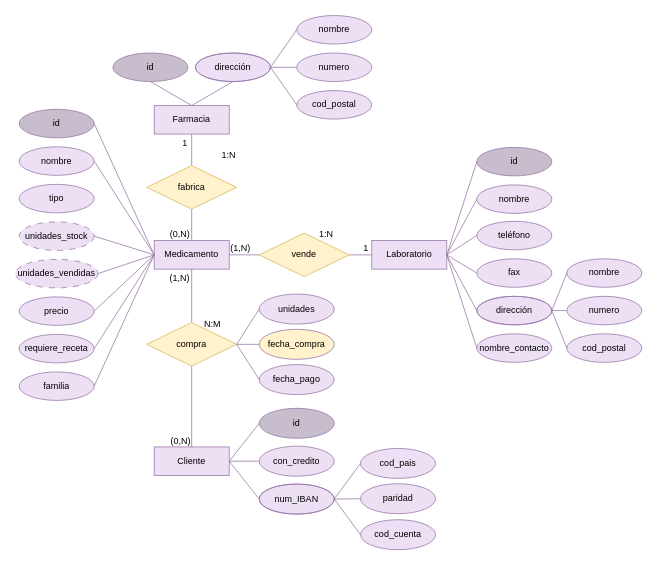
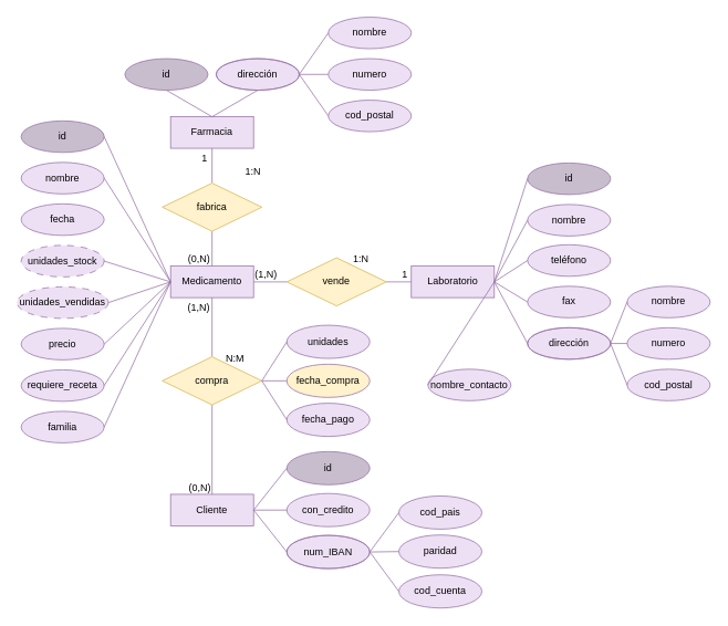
  <mxCell id="0" />
  <mxCell id="1" parent="0" />
  <mxCell id="2" value="Medicamento" style="whiteSpace=wrap;html=1;align=center;fillColor=#EDE0F4;strokeColor=#9673a6;" parent="1" vertex="1"><mxGeometry x="205" y="320" width="100" height="38" as="geometry" /></mxCell>
  <mxCell id="3" value="id" style="ellipse;whiteSpace=wrap;html=1;align=center;fillColor=#C8BDCD;strokeColor=#9673a6;" parent="1" vertex="1"><mxGeometry x="25" y="145" width="100" height="38" as="geometry" /></mxCell>
  <mxCell id="4" value="nombre" style="ellipse;whiteSpace=wrap;html=1;align=center;fillColor=#EDE0F4;strokeColor=#9673a6;" parent="1" vertex="1"><mxGeometry x="25" y="195" width="100" height="38" as="geometry" /></mxCell>
  <mxCell id="5" value="familia" style="ellipse;whiteSpace=wrap;html=1;align=center;fillColor=#EDE0F4;strokeColor=#9673a6;" parent="1" vertex="1"><mxGeometry x="25" y="495" width="100" height="38" as="geometry" /></mxCell>
  <mxCell id="6" value="requiere_receta" style="ellipse;whiteSpace=wrap;html=1;align=center;fillColor=#EDE0F4;strokeColor=#9673a6;" parent="1" vertex="1"><mxGeometry x="25" y="445" width="100" height="38" as="geometry" /></mxCell>
  <mxCell id="7" value="precio" style="ellipse;whiteSpace=wrap;html=1;align=center;fillColor=#EDE0F4;strokeColor=#9673a6;" parent="1" vertex="1"><mxGeometry x="25" y="395" width="100" height="38" as="geometry" /></mxCell>
  <mxCell id="8" value="unidades_vendidas" style="ellipse;whiteSpace=wrap;html=1;align=center;fillColor=#EDE0F4;strokeColor=#9673a6;dashed=1;dashPattern=8 8;" parent="1" vertex="1"><mxGeometry x="20" y="345" width="110" height="38" as="geometry" /></mxCell>
  <mxCell id="9" value="unidades_stock" style="ellipse;whiteSpace=wrap;html=1;align=center;dashed=1;dashPattern=8 8;fillColor=#EDE0F4;strokeColor=#9673a6;" parent="1" vertex="1"><mxGeometry x="25" y="295" width="100" height="38" as="geometry" /></mxCell>
- <mxCell id="10" value="tipo" style="ellipse;whiteSpace=wrap;html=1;align=center;fillColor=#EDE0F4;strokeColor=#9673a6;" parent="1" vertex="1"><mxGeometry x="25" y="245" width="100" height="38" as="geometry" /></mxCell>
+ <mxCell id="10" value="fecha" style="ellipse;whiteSpace=wrap;html=1;align=center;fillColor=#EDE0F4;strokeColor=#9673a6;" parent="1" vertex="1"><mxGeometry x="25" y="245" width="100" height="38" as="geometry" /></mxCell>
  <mxCell id="11" value="" style="endArrow=none;html=1;rounded=0;entryX=0;entryY=0.5;entryDx=0;entryDy=0;exitX=1;exitY=0.5;exitDx=0;exitDy=0;labelBorderColor=none;strokeColor=#9673A6;" parent="1" source="3" target="2" edge="1"><mxGeometry relative="1" as="geometry"><mxPoint x="155" y="180" as="sourcePoint" /><mxPoint x="315" y="180" as="targetPoint" /></mxGeometry></mxCell>
  <mxCell id="12" value="" style="endArrow=none;html=1;rounded=0;entryX=0;entryY=0.5;entryDx=0;entryDy=0;exitX=1;exitY=0.5;exitDx=0;exitDy=0;labelBorderColor=none;strokeColor=#9673A6;" parent="1" source="4" target="2" edge="1"><mxGeometry relative="1" as="geometry"><mxPoint x="145" y="210" as="sourcePoint" /><mxPoint x="195" y="370" as="targetPoint" /></mxGeometry></mxCell>
  <mxCell id="13" value="" style="endArrow=none;html=1;rounded=0;entryX=1;entryY=0.5;entryDx=0;entryDy=0;exitX=0;exitY=0.5;exitDx=0;exitDy=0;labelBorderColor=none;strokeColor=#9673A6;" parent="1" source="2" target="9" edge="1"><mxGeometry relative="1" as="geometry"><mxPoint x="185" y="470" as="sourcePoint" /><mxPoint x="265" y="620" as="targetPoint" /></mxGeometry></mxCell>
  <mxCell id="14" value="" style="endArrow=none;html=1;rounded=0;entryX=1;entryY=0.5;entryDx=0;entryDy=0;exitX=0;exitY=0.5;exitDx=0;exitDy=0;labelBorderColor=none;strokeColor=#9673A6;" parent="1" source="2" target="8" edge="1"><mxGeometry relative="1" as="geometry"><mxPoint x="185" y="480" as="sourcePoint" /><mxPoint x="265" y="630" as="targetPoint" /></mxGeometry></mxCell>
  <mxCell id="15" value="" style="endArrow=none;html=1;rounded=0;entryX=1;entryY=0.5;entryDx=0;entryDy=0;exitX=0;exitY=0.5;exitDx=0;exitDy=0;labelBorderColor=none;strokeColor=#9673A6;" parent="1" source="2" target="7" edge="1"><mxGeometry relative="1" as="geometry"><mxPoint x="185" y="490" as="sourcePoint" /><mxPoint x="265" y="640" as="targetPoint" /></mxGeometry></mxCell>
  <mxCell id="16" value="" style="endArrow=none;html=1;rounded=0;entryX=1;entryY=0.5;entryDx=0;entryDy=0;exitX=0;exitY=0.5;exitDx=0;exitDy=0;labelBorderColor=none;strokeColor=#9673A6;" parent="1" source="2" target="6" edge="1"><mxGeometry relative="1" as="geometry"><mxPoint x="185" y="500" as="sourcePoint" /><mxPoint x="265" y="650" as="targetPoint" /></mxGeometry></mxCell>
  <mxCell id="17" value="" style="endArrow=none;html=1;rounded=0;entryX=1;entryY=0.5;entryDx=0;entryDy=0;exitX=0;exitY=0.5;exitDx=0;exitDy=0;labelBorderColor=none;strokeColor=#9673A6;" parent="1" source="2" target="5" edge="1"><mxGeometry relative="1" as="geometry"><mxPoint x="185" y="510" as="sourcePoint" /><mxPoint x="265" y="660" as="targetPoint" /></mxGeometry></mxCell>
  <mxCell id="18" value="Laboratorio" style="whiteSpace=wrap;html=1;align=center;fillColor=#EDE0F4;strokeColor=#9673a6;" parent="1" vertex="1"><mxGeometry x="495" y="320" width="100" height="38" as="geometry" /></mxCell>
  <mxCell id="19" value="" style="endArrow=none;html=1;rounded=0;exitX=1;exitY=0.5;exitDx=0;exitDy=0;entryX=0;entryY=0.5;entryDx=0;entryDy=0;labelBorderColor=none;strokeColor=#9673A6;" parent="1" source="23" target="18" edge="1"><mxGeometry relative="1" as="geometry"><mxPoint x="335" y="380" as="sourcePoint" /><mxPoint x="495" y="380" as="targetPoint" /></mxGeometry></mxCell>
  <mxCell id="20" value="1" style="resizable=0;html=1;whiteSpace=wrap;align=right;verticalAlign=bottom;" parent="19" connectable="0" vertex="1"><mxGeometry x="1" relative="1" as="geometry"><mxPoint x="-3" as="offset" /></mxGeometry></mxCell>
  <mxCell id="21" value="" style="endArrow=none;html=1;rounded=0;exitX=1;exitY=0.5;exitDx=0;exitDy=0;entryX=0;entryY=0.5;entryDx=0;entryDy=0;labelBorderColor=none;strokeColor=#9673A6;" parent="1" source="2" target="23" edge="1"><mxGeometry relative="1" as="geometry"><mxPoint x="305" y="340" as="sourcePoint" /><mxPoint x="495" y="340" as="targetPoint" /></mxGeometry></mxCell>
  <mxCell id="22" value="(1,N)" style="resizable=0;html=1;whiteSpace=wrap;align=left;verticalAlign=bottom;" parent="21" connectable="0" vertex="1"><mxGeometry x="-1" relative="1" as="geometry" /></mxCell>
  <mxCell id="23" value="vende" style="shape=rhombus;perimeter=rhombusPerimeter;whiteSpace=wrap;html=1;align=center;fillColor=#fff2cc;strokeColor=#d6b656;" parent="1" vertex="1"><mxGeometry x="345" y="310" width="120" height="58" as="geometry" /></mxCell>
  <mxCell id="24" value="Farmacia" style="whiteSpace=wrap;html=1;align=center;fillColor=#EDE0F4;strokeColor=#9673a6;" parent="1" vertex="1"><mxGeometry x="205" y="140" width="100" height="38" as="geometry" /></mxCell>
  <mxCell id="25" value="" style="endArrow=none;html=1;rounded=0;exitX=0.5;exitY=1;exitDx=0;exitDy=0;entryX=0.5;entryY=0;entryDx=0;entryDy=0;labelBorderColor=none;strokeColor=#9673A6;" parent="1" source="29" target="2" edge="1"><mxGeometry relative="1" as="geometry"><mxPoint x="235" y="330" as="sourcePoint" /><mxPoint x="395" y="330" as="targetPoint" /></mxGeometry></mxCell>
  <mxCell id="26" value="(0,N)" style="resizable=0;html=1;whiteSpace=wrap;align=right;verticalAlign=bottom;" parent="25" connectable="0" vertex="1"><mxGeometry x="1" relative="1" as="geometry"><mxPoint x="-1" as="offset" /></mxGeometry></mxCell>
  <mxCell id="27" value="" style="endArrow=none;html=1;rounded=0;exitX=0.5;exitY=1;exitDx=0;exitDy=0;entryX=0.5;entryY=0;entryDx=0;entryDy=0;labelBorderColor=none;strokeColor=#9673A6;" parent="1" source="24" target="29" edge="1"><mxGeometry relative="1" as="geometry"><mxPoint x="255" y="140" as="sourcePoint" /><mxPoint x="255" y="320" as="targetPoint" /></mxGeometry></mxCell>
  <mxCell id="28" value="1" style="resizable=0;html=1;whiteSpace=wrap;align=left;verticalAlign=bottom;" parent="27" connectable="0" vertex="1"><mxGeometry x="-1" relative="1" as="geometry"><mxPoint x="-14" y="20" as="offset" /></mxGeometry></mxCell>
  <mxCell id="29" value="fabrica" style="shape=rhombus;perimeter=rhombusPerimeter;whiteSpace=wrap;html=1;align=center;fillColor=#fff2cc;strokeColor=#d6b656;" parent="1" vertex="1"><mxGeometry x="195" y="220" width="120" height="58" as="geometry" /></mxCell>
  <mxCell id="30" value="id" style="ellipse;whiteSpace=wrap;html=1;align=center;fillColor=#C8BDCD;strokeColor=#9673a6;" parent="1" vertex="1"><mxGeometry x="150" y="70" width="100" height="38" as="geometry" /></mxCell>
  <mxCell id="31" value="" style="endArrow=none;html=1;rounded=0;exitX=0.5;exitY=1;exitDx=0;exitDy=0;entryX=0.5;entryY=0;entryDx=0;entryDy=0;labelBorderColor=none;strokeColor=#9673A6;" parent="1" source="30" target="24" edge="1"><mxGeometry relative="1" as="geometry"><mxPoint x="145" y="210" as="sourcePoint" /><mxPoint x="245" y="120" as="targetPoint" /></mxGeometry></mxCell>
  <mxCell id="32" value="dirección" style="ellipse;shape=doubleEllipse;margin=0;whiteSpace=wrap;html=1;align=center;fillColor=#EDE0F4;strokeColor=#9673a6;" parent="1" vertex="1"><mxGeometry x="260" y="70" width="100" height="38" as="geometry" /></mxCell>
  <mxCell id="33" value="nombre" style="ellipse;whiteSpace=wrap;html=1;align=center;fillColor=#EDE0F4;strokeColor=#9673a6;" parent="1" vertex="1"><mxGeometry x="395" y="20" width="100" height="38" as="geometry" /></mxCell>
  <mxCell id="34" value="numero" style="ellipse;whiteSpace=wrap;html=1;align=center;fillColor=#EDE0F4;strokeColor=#9673a6;" parent="1" vertex="1"><mxGeometry x="395" y="70" width="100" height="38" as="geometry" /></mxCell>
  <mxCell id="35" value="cod_postal" style="ellipse;whiteSpace=wrap;html=1;align=center;fillColor=#EDE0F4;strokeColor=#9673a6;" parent="1" vertex="1"><mxGeometry x="395" y="120" width="100" height="38" as="geometry" /></mxCell>
  <mxCell id="36" value="" style="endArrow=none;html=1;rounded=0;entryX=1;entryY=0.5;entryDx=0;entryDy=0;exitX=0;exitY=0.5;exitDx=0;exitDy=0;labelBorderColor=none;strokeColor=#9673A6;" parent="1" source="33" target="32" edge="1"><mxGeometry relative="1" as="geometry"><mxPoint x="395" y="105" as="sourcePoint" /><mxPoint x="335" y="235" as="targetPoint" /></mxGeometry></mxCell>
  <mxCell id="37" value="" style="endArrow=none;html=1;rounded=0;entryX=1;entryY=0.5;entryDx=0;entryDy=0;exitX=0;exitY=0.5;exitDx=0;exitDy=0;labelBorderColor=none;strokeColor=#9673A6;" parent="1" source="34" target="32" edge="1"><mxGeometry relative="1" as="geometry"><mxPoint x="465" y="90" as="sourcePoint" /><mxPoint x="405" y="220" as="targetPoint" /></mxGeometry></mxCell>
  <mxCell id="38" value="" style="endArrow=none;html=1;rounded=0;entryX=1;entryY=0.5;entryDx=0;entryDy=0;exitX=0;exitY=0.5;exitDx=0;exitDy=0;labelBorderColor=none;strokeColor=#9673A6;" parent="1" source="35" target="32" edge="1"><mxGeometry relative="1" as="geometry"><mxPoint x="475" y="90" as="sourcePoint" /><mxPoint x="415" y="220" as="targetPoint" /></mxGeometry></mxCell>
  <mxCell id="39" value="" style="endArrow=none;html=1;rounded=0;entryX=0.5;entryY=1;entryDx=0;entryDy=0;exitX=0.5;exitY=0;exitDx=0;exitDy=0;labelBorderColor=none;strokeColor=#9673A6;" parent="1" source="24" target="32" edge="1"><mxGeometry relative="1" as="geometry"><mxPoint x="365" y="240" as="sourcePoint" /><mxPoint x="335" y="160" as="targetPoint" /></mxGeometry></mxCell>
  <mxCell id="40" value="Cliente" style="whiteSpace=wrap;html=1;align=center;fillColor=#EDE0F4;strokeColor=#9673a6;" parent="1" vertex="1"><mxGeometry x="205" y="595" width="100" height="38" as="geometry" /></mxCell>
  <mxCell id="41" value="" style="endArrow=none;html=1;rounded=0;exitX=0.5;exitY=1;exitDx=0;exitDy=0;entryX=0.5;entryY=0;entryDx=0;entryDy=0;labelBorderColor=none;strokeColor=#9673A6;" parent="1" source="45" target="40" edge="1"><mxGeometry relative="1" as="geometry"><mxPoint x="265" y="412" as="sourcePoint" /><mxPoint x="425" y="412" as="targetPoint" /></mxGeometry></mxCell>
  <mxCell id="42" value="(0,N)" style="resizable=0;html=1;whiteSpace=wrap;align=right;verticalAlign=bottom;" parent="41" connectable="0" vertex="1"><mxGeometry x="1" relative="1" as="geometry" /></mxCell>
  <mxCell id="43" value="" style="endArrow=none;html=1;rounded=0;exitX=0.5;exitY=1;exitDx=0;exitDy=0;entryX=0.5;entryY=0;entryDx=0;entryDy=0;labelBorderColor=none;strokeColor=#9673A6;" parent="1" source="2" target="45" edge="1"><mxGeometry relative="1" as="geometry"><mxPoint x="255" y="375" as="sourcePoint" /><mxPoint x="255" y="557" as="targetPoint" /></mxGeometry></mxCell>
  <mxCell id="44" value="(1,N)" style="resizable=0;html=1;whiteSpace=wrap;align=left;verticalAlign=bottom;" parent="43" connectable="0" vertex="1"><mxGeometry x="-1" relative="1" as="geometry"><mxPoint x="-31" y="20" as="offset" /></mxGeometry></mxCell>
  <mxCell id="45" value="compra" style="shape=rhombus;perimeter=rhombusPerimeter;whiteSpace=wrap;html=1;align=center;portConstraintRotation=0;metaEdit=0;fillColor=#fff2cc;strokeColor=#d6b656;" parent="1" vertex="1"><mxGeometry x="195" y="429.25" width="120" height="58" as="geometry" /></mxCell>
  <mxCell id="46" value="dirección" style="ellipse;shape=doubleEllipse;margin=0;whiteSpace=wrap;html=1;align=center;fillColor=#EDE0F4;strokeColor=#9673A6;" parent="1" vertex="1"><mxGeometry x="635" y="394.25" width="100" height="38" as="geometry" /></mxCell>
  <mxCell id="47" value="nombre" style="ellipse;whiteSpace=wrap;html=1;align=center;fillColor=#EDE0F4;strokeColor=#9673a6;" parent="1" vertex="1"><mxGeometry x="755" y="344.25" width="100" height="38" as="geometry" /></mxCell>
  <mxCell id="48" value="numero" style="ellipse;whiteSpace=wrap;html=1;align=center;fillColor=#EDE0F4;strokeColor=#9673a6;" parent="1" vertex="1"><mxGeometry x="755" y="394.25" width="100" height="38" as="geometry" /></mxCell>
  <mxCell id="49" value="cod_postal" style="ellipse;whiteSpace=wrap;html=1;align=center;fillColor=#EDE0F4;strokeColor=#9673a6;" parent="1" vertex="1"><mxGeometry x="755" y="444.25" width="100" height="38" as="geometry" /></mxCell>
  <mxCell id="50" value="" style="endArrow=none;html=1;rounded=0;entryX=1;entryY=0.5;entryDx=0;entryDy=0;exitX=0;exitY=0.5;exitDx=0;exitDy=0;labelBorderColor=none;strokeColor=#9673A6;" parent="1" source="47" target="46" edge="1"><mxGeometry relative="1" as="geometry"><mxPoint x="745" y="419.25" as="sourcePoint" /><mxPoint x="685" y="549.25" as="targetPoint" /></mxGeometry></mxCell>
  <mxCell id="51" value="" style="endArrow=none;html=1;rounded=0;entryX=1;entryY=0.5;entryDx=0;entryDy=0;exitX=0;exitY=0.5;exitDx=0;exitDy=0;labelBorderColor=none;strokeColor=#9673A6;" parent="1" source="48" target="46" edge="1"><mxGeometry relative="1" as="geometry"><mxPoint x="815" y="404.25" as="sourcePoint" /><mxPoint x="755" y="534.25" as="targetPoint" /></mxGeometry></mxCell>
  <mxCell id="52" value="" style="endArrow=none;html=1;rounded=0;entryX=1;entryY=0.5;entryDx=0;entryDy=0;exitX=0;exitY=0.5;exitDx=0;exitDy=0;labelBorderColor=none;strokeColor=#9673A6;" parent="1" source="49" target="46" edge="1"><mxGeometry relative="1" as="geometry"><mxPoint x="825" y="404.25" as="sourcePoint" /><mxPoint x="765" y="534.25" as="targetPoint" /></mxGeometry></mxCell>
  <mxCell id="53" value="" style="endArrow=none;html=1;rounded=0;entryX=0;entryY=0.5;entryDx=0;entryDy=0;exitX=1;exitY=0.5;exitDx=0;exitDy=0;labelBorderColor=none;strokeColor=#9673A6;" parent="1" source="18" target="46" edge="1"><mxGeometry relative="1" as="geometry"><mxPoint x="625" y="290" as="sourcePoint" /><mxPoint x="705" y="310" as="targetPoint" /></mxGeometry></mxCell>
  <mxCell id="54" value="teléfono" style="ellipse;whiteSpace=wrap;html=1;align=center;fillColor=#EDE0F4;strokeColor=#9673a6;" parent="1" vertex="1"><mxGeometry x="635" y="294.25" width="100" height="38" as="geometry" /></mxCell>
  <mxCell id="55" value="id" style="ellipse;whiteSpace=wrap;html=1;align=center;fillColor=#C8BDCD;strokeColor=#9673a6;" parent="1" vertex="1"><mxGeometry x="635" y="195.75" width="100" height="38" as="geometry" /></mxCell>
  <mxCell id="56" value="nombre" style="ellipse;whiteSpace=wrap;html=1;align=center;fillColor=#EDE0F4;strokeColor=#9673a6;" parent="1" vertex="1"><mxGeometry x="635" y="245.75" width="100" height="38" as="geometry" /></mxCell>
  <mxCell id="57" value="" style="endArrow=none;html=1;rounded=0;entryX=0;entryY=0.5;entryDx=0;entryDy=0;exitX=1;exitY=0.5;exitDx=0;exitDy=0;labelBorderColor=none;strokeColor=#9673A6;" parent="1" source="18" target="54" edge="1"><mxGeometry relative="1" as="geometry"><mxPoint x="625" y="430" as="sourcePoint" /><mxPoint x="675" y="340" as="targetPoint" /></mxGeometry></mxCell>
  <mxCell id="58" value="fax" style="ellipse;whiteSpace=wrap;html=1;align=center;fillColor=#EDE0F4;strokeColor=#9673a6;" parent="1" vertex="1"><mxGeometry x="635" y="344.25" width="100" height="38" as="geometry" /></mxCell>
  <mxCell id="59" value="" style="endArrow=none;html=1;rounded=0;entryX=0;entryY=0.5;entryDx=0;entryDy=0;exitX=1;exitY=0.5;exitDx=0;exitDy=0;labelBorderColor=none;strokeColor=#9673A6;" parent="1" source="18" target="58" edge="1"><mxGeometry relative="1" as="geometry"><mxPoint x="825" y="460" as="sourcePoint" /><mxPoint x="905" y="460" as="targetPoint" /></mxGeometry></mxCell>
- <mxCell id="60" value="nombre_contacto" style="ellipse;whiteSpace=wrap;html=1;align=center;fillColor=#EDE0F4;strokeColor=#9673a6;" parent="1" vertex="1"><mxGeometry x="635" y="444.25" width="100" height="38" as="geometry" /></mxCell>
+ <mxCell id="60" value="nombre_contacto" style="ellipse;whiteSpace=wrap;html=1;align=center;fillColor=#EDE0F4;strokeColor=#9673a6;" parent="1" vertex="1"><mxGeometry x="515" y="444.25" width="100" height="38" as="geometry" /></mxCell>
  <mxCell id="61" value="" style="endArrow=none;html=1;rounded=0;entryX=0;entryY=0.5;entryDx=0;entryDy=0;exitX=1;exitY=0.5;exitDx=0;exitDy=0;labelBorderColor=none;strokeColor=#9673A6;" parent="1" source="18" target="60" edge="1"><mxGeometry relative="1" as="geometry"><mxPoint x="945" y="460" as="sourcePoint" /><mxPoint x="1025" y="460" as="targetPoint" /></mxGeometry></mxCell>
  <mxCell id="62" value="id" style="ellipse;whiteSpace=wrap;html=1;align=center;fillColor=#C8BDCD;strokeColor=#9673a6;" parent="1" vertex="1"><mxGeometry x="345" y="543.5" width="100" height="40" as="geometry" /></mxCell>
  <mxCell id="63" value="con_credito" style="ellipse;whiteSpace=wrap;html=1;align=center;fillColor=#EDE0F4;strokeColor=#9673a6;" parent="1" vertex="1"><mxGeometry x="345" y="594" width="100" height="40" as="geometry" /></mxCell>
  <mxCell id="64" value="" style="endArrow=none;html=1;rounded=0;exitX=1;exitY=0.5;exitDx=0;exitDy=0;entryX=0;entryY=0.5;entryDx=0;entryDy=0;labelBorderColor=none;strokeColor=#9673A6;" parent="1" source="40" target="62" edge="1"><mxGeometry relative="1" as="geometry"><mxPoint x="235" y="595" as="sourcePoint" /><mxPoint x="395" y="595" as="targetPoint" /></mxGeometry></mxCell>
  <mxCell id="65" value="" style="endArrow=none;html=1;rounded=0;exitX=1;exitY=0.5;exitDx=0;exitDy=0;entryX=0;entryY=0.5;entryDx=0;entryDy=0;labelBorderColor=none;strokeColor=#9673A6;" parent="1" source="40" target="67" edge="1"><mxGeometry relative="1" as="geometry"><mxPoint x="315" y="725" as="sourcePoint" /><mxPoint x="355" y="664" as="targetPoint" /></mxGeometry></mxCell>
  <mxCell id="66" value="" style="endArrow=none;html=1;rounded=0;exitX=1;exitY=0.5;exitDx=0;exitDy=0;entryX=0;entryY=0.5;entryDx=0;entryDy=0;labelBorderColor=none;strokeColor=#9673A6;" parent="1" source="40" target="63" edge="1"><mxGeometry relative="1" as="geometry"><mxPoint x="315" y="725" as="sourcePoint" /><mxPoint x="365" y="675" as="targetPoint" /></mxGeometry></mxCell>
  <mxCell id="67" value="num_IBAN" style="ellipse;shape=doubleEllipse;margin=0;whiteSpace=wrap;html=1;align=center;fillColor=#EDE0F4;strokeColor=#9673a6;" parent="1" vertex="1"><mxGeometry x="345" y="644.5" width="100" height="40" as="geometry" /></mxCell>
  <mxCell id="68" value="" style="endArrow=none;html=1;rounded=0;entryX=0;entryY=0.5;entryDx=0;entryDy=0;exitX=1;exitY=0.5;exitDx=0;exitDy=0;labelBorderColor=none;strokeColor=#9673A6;" parent="1" source="18" target="56" edge="1"><mxGeometry relative="1" as="geometry"><mxPoint x="645" y="382" as="sourcePoint" /><mxPoint x="695" y="290" as="targetPoint" /></mxGeometry></mxCell>
  <mxCell id="69" value="" style="endArrow=none;html=1;rounded=0;entryX=0;entryY=0.5;entryDx=0;entryDy=0;exitX=1;exitY=0.5;exitDx=0;exitDy=0;labelBorderColor=none;strokeColor=#9673A6;" parent="1" source="18" target="55" edge="1"><mxGeometry relative="1" as="geometry"><mxPoint x="645" y="382" as="sourcePoint" /><mxPoint x="695" y="290" as="targetPoint" /></mxGeometry></mxCell>
  <mxCell id="70" value="cod_pais" style="ellipse;whiteSpace=wrap;html=1;align=center;fillColor=#EDE0F4;strokeColor=#9673a6;" parent="1" vertex="1"><mxGeometry x="480" y="597" width="100" height="40" as="geometry" /></mxCell>
  <mxCell id="71" value="" style="endArrow=none;html=1;rounded=0;exitX=1;exitY=0.5;exitDx=0;exitDy=0;entryX=0;entryY=0.5;entryDx=0;entryDy=0;labelBorderColor=none;strokeColor=#9673A6;" parent="1" source="67" target="70" edge="1"><mxGeometry relative="1" as="geometry"><mxPoint x="475" y="640" as="sourcePoint" /><mxPoint x="535" y="701" as="targetPoint" /></mxGeometry></mxCell>
  <mxCell id="72" value="paridad" style="ellipse;whiteSpace=wrap;html=1;align=center;fillColor=#EDE0F4;strokeColor=#9673a6;" parent="1" vertex="1"><mxGeometry x="480" y="644" width="100" height="40" as="geometry" /></mxCell>
  <mxCell id="73" value="cod_cuenta" style="ellipse;whiteSpace=wrap;html=1;align=center;fillColor=#EDE0F4;strokeColor=#9673a6;" parent="1" vertex="1"><mxGeometry x="480" y="692" width="100" height="40" as="geometry" /></mxCell>
  <mxCell id="74" value="" style="endArrow=none;html=1;rounded=0;exitX=1;exitY=0.5;exitDx=0;exitDy=0;entryX=0;entryY=0.5;entryDx=0;entryDy=0;labelBorderColor=none;strokeColor=#9673A6;" parent="1" source="67" target="72" edge="1"><mxGeometry relative="1" as="geometry"><mxPoint x="455" y="825" as="sourcePoint" /><mxPoint x="545" y="806" as="targetPoint" /></mxGeometry></mxCell>
  <mxCell id="75" value="" style="endArrow=none;html=1;rounded=0;exitX=1;exitY=0.5;exitDx=0;exitDy=0;entryX=0;entryY=0.5;entryDx=0;entryDy=0;labelBorderColor=none;strokeColor=#9673A6;" parent="1" source="67" target="73" edge="1"><mxGeometry relative="1" as="geometry"><mxPoint x="455" y="825" as="sourcePoint" /><mxPoint x="515" y="886" as="targetPoint" /></mxGeometry></mxCell>
  <mxCell id="76" value="unidades" style="ellipse;whiteSpace=wrap;html=1;align=center;fillColor=#EDE0F4;strokeColor=#9673a6;" parent="1" vertex="1"><mxGeometry x="345" y="391.25" width="100" height="40" as="geometry" /></mxCell>
  <mxCell id="77" value="" style="endArrow=none;html=1;rounded=0;exitX=1;exitY=0.5;exitDx=0;exitDy=0;entryX=0;entryY=0.5;entryDx=0;entryDy=0;labelBorderColor=none;strokeColor=#9673A6;" parent="1" source="45" target="76" edge="1"><mxGeometry relative="1" as="geometry"><mxPoint x="315" y="397" as="sourcePoint" /><mxPoint x="375" y="458" as="targetPoint" /></mxGeometry></mxCell>
  <mxCell id="78" value="fecha_compra" style="ellipse;whiteSpace=wrap;html=1;align=center;fillColor=#fff2cc;strokeColor=#9673a6;" parent="1" vertex="1"><mxGeometry x="345" y="438.25" width="100" height="40" as="geometry" /></mxCell>
  <mxCell id="79" value="" style="endArrow=none;html=1;rounded=0;exitX=1;exitY=0.5;exitDx=0;exitDy=0;entryX=0;entryY=0.5;entryDx=0;entryDy=0;labelBorderColor=none;strokeColor=#9673A6;" parent="1" source="45" target="78" edge="1"><mxGeometry relative="1" as="geometry"><mxPoint x="395" y="464" as="sourcePoint" /><mxPoint x="455" y="525" as="targetPoint" /></mxGeometry></mxCell>
  <mxCell id="80" value="fecha_pago" style="ellipse;whiteSpace=wrap;html=1;align=center;fillColor=#EDE0F4;strokeColor=#9673a6;" parent="1" vertex="1"><mxGeometry x="345" y="485.25" width="100" height="40" as="geometry" /></mxCell>
  <mxCell id="81" value="" style="endArrow=none;html=1;rounded=0;exitX=1;exitY=0.5;exitDx=0;exitDy=0;entryX=0;entryY=0.5;entryDx=0;entryDy=0;labelBorderColor=none;strokeColor=#9673A6;" parent="1" source="45" target="80" edge="1"><mxGeometry relative="1" as="geometry"><mxPoint x="355" y="512" as="sourcePoint" /><mxPoint x="395" y="502" as="targetPoint" /></mxGeometry></mxCell>
  <mxCell id="82" value="1:N" style="resizable=0;html=1;whiteSpace=wrap;align=right;verticalAlign=bottom;" parent="1" connectable="0" vertex="1"><mxGeometry x="315" y="214" as="geometry" /></mxCell>
  <mxCell id="83" value="1:N" style="resizable=0;html=1;whiteSpace=wrap;align=right;verticalAlign=bottom;" parent="1" connectable="0" vertex="1"><mxGeometry x="445" y="320" as="geometry" /></mxCell>
  <mxCell id="84" value="N:M" style="resizable=0;html=1;whiteSpace=wrap;align=right;verticalAlign=bottom;labelBorderColor=none;" parent="1" connectable="0" vertex="1"><mxGeometry x="295" y="440" as="geometry" /></mxCell>
